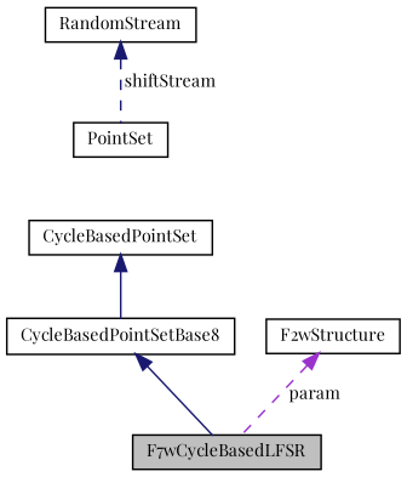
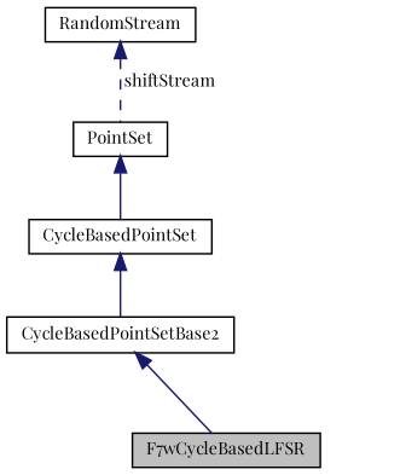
  digraph {
    fontname="Playfair Display"
    node [color=black fontname="Playfair Display" fontsize=10 shape=record]
    edge [color=midnightblue dir=back fontname="Playfair Display" fontsize=10 labelfontname=Helvetica labelfontsize=10 style=solid]
    n1 [fillcolor=grey75 fontcolor=black height=0.2 label=F7wCycleBasedLFSR style=filled width=0.4]
-   n2 [height=0.2 label=CycleBasedPointSetBase8 width=0.4]
+   n2 [height=0.2 label=CycleBasedPointSetBase2 width=0.4]
    n3 [height=0.2 label=CycleBasedPointSet width=0.4]
    n4 [height=0.2 label=PointSet width=0.4]
    n5 [height=0.2 label=RandomStream width=0.4]
-   n6 [height=0.2 label=F2wStructure width=0.4]
    n2 -> n1
    n3 -> n2
+   n4 -> n3
    n5 -> n4 [label=" shiftStream" style=dashed]
-   n6 -> n1 [color=darkorchid3 label=" param" style=dashed]
  }
